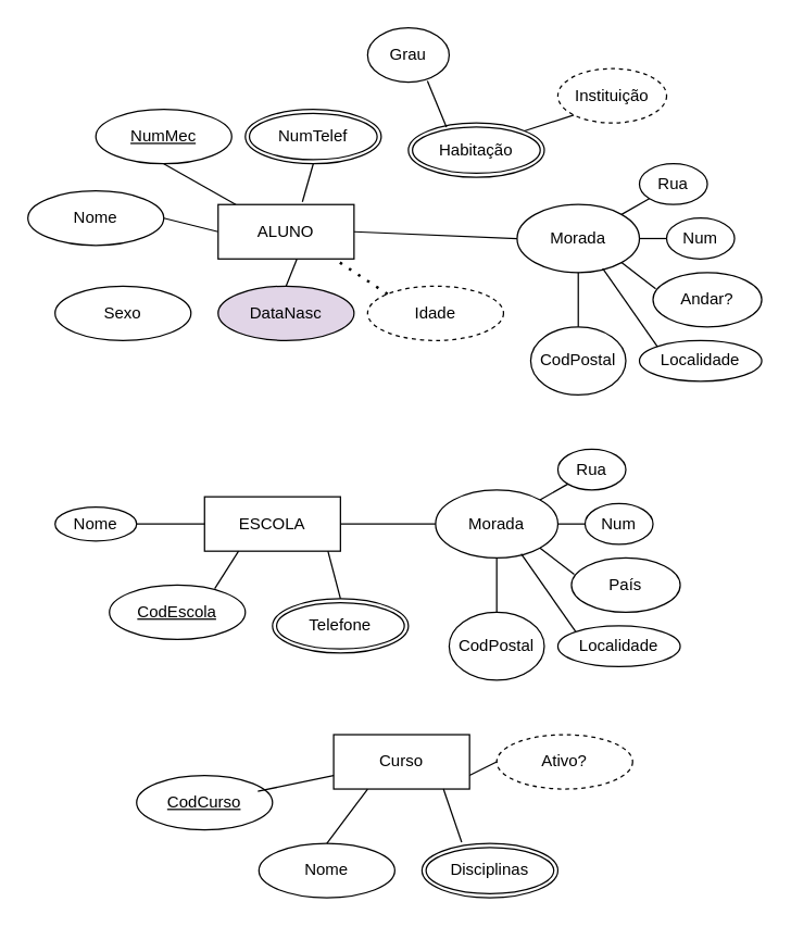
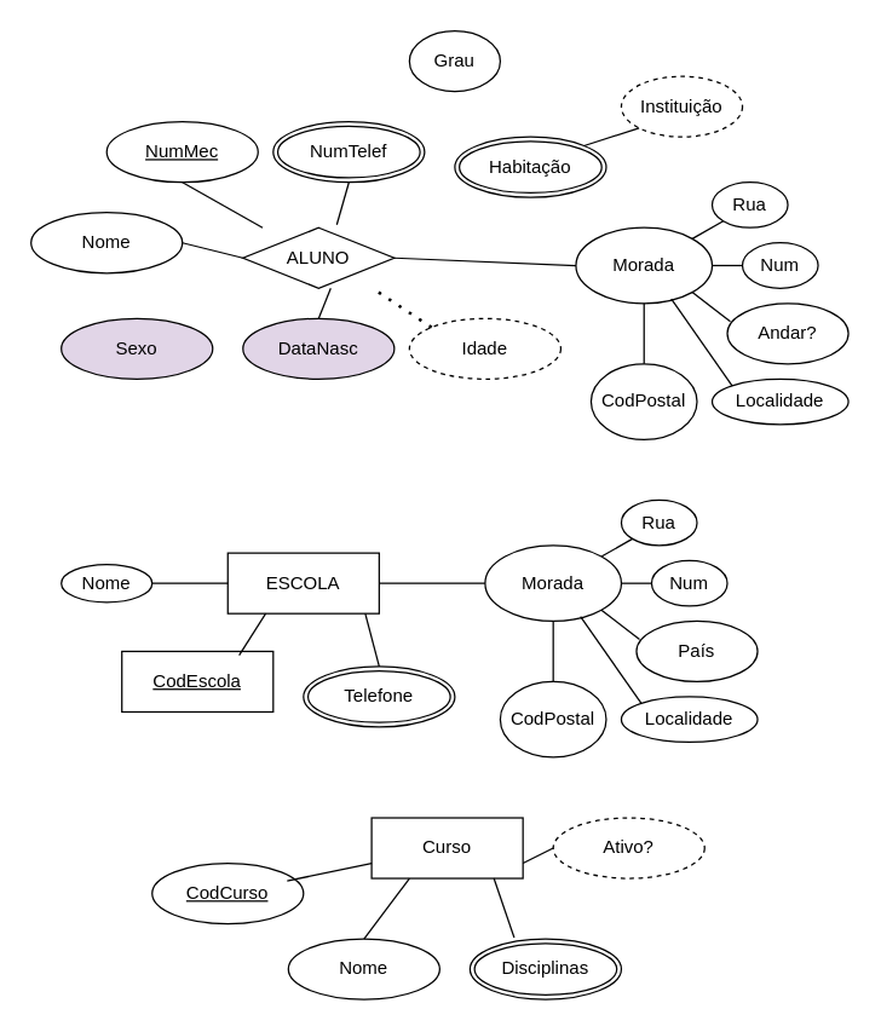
  <mxCell id="0" />
  <mxCell id="1" parent="0" />
  <mxCell id="2" value="Nome" style="ellipse;whiteSpace=wrap;html=1;align=center;" vertex="1" parent="1"><mxGeometry x="20" y="140" width="100" height="40" as="geometry" /></mxCell>
- <mxCell id="3" value="Sexo" style="ellipse;whiteSpace=wrap;html=1;align=center;" vertex="1" parent="1"><mxGeometry x="40" y="210" width="100" height="40" as="geometry" /></mxCell>
+ <mxCell id="3" value="Sexo" style="ellipse;whiteSpace=wrap;html=1;align=center;fillColor=#e1d5e7;" vertex="1" parent="1"><mxGeometry x="40" y="210" width="100" height="40" as="geometry" /></mxCell>
  <mxCell id="4" value="DataNasc" style="ellipse;whiteSpace=wrap;html=1;align=center;fillColor=#e1d5e7;" vertex="1" parent="1"><mxGeometry x="160" y="210" width="100" height="40" as="geometry" /></mxCell>
  <mxCell id="5" value="NumMec" style="ellipse;whiteSpace=wrap;html=1;align=center;fontStyle=4;strokeColor=default;verticalAlign=middle;fontFamily=Helvetica;fontSize=12;fontColor=default;fillColor=default;" vertex="1" parent="1"><mxGeometry x="70" y="80" width="100" height="40" as="geometry" /></mxCell>
  <mxCell id="6" value="" style="endArrow=none;html=1;rounded=0;fontFamily=Helvetica;fontSize=12;fontColor=default;exitX=0.5;exitY=1;exitDx=0;exitDy=0;entryX=0.13;entryY=0;entryDx=0;entryDy=0;entryPerimeter=0;" edge="1" parent="1" source="5" target="9"><mxGeometry width="50" height="50" relative="1" as="geometry"><mxPoint x="235" y="-50" as="sourcePoint" /><mxPoint x="290" y="-100" as="targetPoint" /></mxGeometry></mxCell>
  <mxCell id="7" value="" style="endArrow=none;html=1;rounded=0;fontFamily=Helvetica;fontSize=12;fontColor=default;exitX=1;exitY=0.5;exitDx=0;exitDy=0;entryX=0;entryY=0.5;entryDx=0;entryDy=0;" edge="1" parent="1" source="2" target="9"><mxGeometry width="50" height="50" relative="1" as="geometry"><mxPoint x="260" y="-50" as="sourcePoint" /><mxPoint x="302" y="-102" as="targetPoint" /></mxGeometry></mxCell>
  <mxCell id="8" value="" style="endArrow=none;html=1;rounded=0;fontFamily=Helvetica;fontSize=12;fontColor=default;exitX=0.5;exitY=0;exitDx=0;exitDy=0;entryX=0.58;entryY=1;entryDx=0;entryDy=0;entryPerimeter=0;" edge="1" parent="1" source="4" target="9"><mxGeometry width="50" height="50" relative="1" as="geometry"><mxPoint x="410" y="-40" as="sourcePoint" /><mxPoint x="370" y="-100" as="targetPoint" /></mxGeometry></mxCell>
- <mxCell id="9" value="ALUNO" style="whiteSpace=wrap;html=1;align=center;strokeColor=default;verticalAlign=middle;fontFamily=Helvetica;fontSize=12;fontColor=default;fillColor=default;" vertex="1" parent="1"><mxGeometry x="160" y="150" width="100" height="40" as="geometry" /></mxCell>
+ <mxCell id="9" value="ALUNO" style="rhombus;whiteSpace=wrap;html=1;align=center;strokeColor=default;verticalAlign=middle;fontFamily=Helvetica;fontSize=12;fontColor=default;fillColor=default;" vertex="1" parent="1"><mxGeometry x="160" y="150" width="100" height="40" as="geometry" /></mxCell>
  <mxCell id="10" value="Idade" style="ellipse;whiteSpace=wrap;html=1;align=center;dashed=1;strokeColor=default;verticalAlign=middle;fontFamily=Helvetica;fontSize=12;fontColor=default;fillColor=default;" vertex="1" parent="1"><mxGeometry x="270" y="210" width="100" height="40" as="geometry" /></mxCell>
  <mxCell id="11" value="NumTelef" style="ellipse;shape=doubleEllipse;margin=3;whiteSpace=wrap;html=1;align=center;strokeColor=default;verticalAlign=middle;fontFamily=Helvetica;fontSize=12;fontColor=default;fillColor=default;" vertex="1" parent="1"><mxGeometry x="180" y="80" width="100" height="40" as="geometry" /></mxCell>
  <mxCell id="12" value="" style="endArrow=none;html=1;rounded=0;fontFamily=Helvetica;fontSize=12;fontColor=default;entryX=0.5;entryY=1;entryDx=0;entryDy=0;exitX=0.62;exitY=-0.05;exitDx=0;exitDy=0;exitPerimeter=0;" edge="1" parent="1" source="9" target="11"><mxGeometry width="50" height="50" relative="1" as="geometry"><mxPoint x="230" y="170" as="sourcePoint" /><mxPoint x="280" y="120" as="targetPoint" /></mxGeometry></mxCell>
  <mxCell id="13" value="Habitação" style="ellipse;shape=doubleEllipse;margin=3;whiteSpace=wrap;html=1;align=center;strokeColor=default;verticalAlign=middle;fontFamily=Helvetica;fontSize=12;fontColor=default;fillColor=default;" vertex="1" parent="1"><mxGeometry x="300" y="90" width="100" height="40" as="geometry" /></mxCell>
  <mxCell id="14" value="" style="endArrow=none;dashed=1;html=1;dashPattern=1 3;strokeWidth=2;rounded=0;fontFamily=Helvetica;fontSize=12;fontColor=default;exitX=0;exitY=0;exitDx=0;exitDy=0;entryX=0.87;entryY=1.025;entryDx=0;entryDy=0;entryPerimeter=0;" edge="1" parent="1" source="10" target="9"><mxGeometry width="50" height="50" relative="1" as="geometry"><mxPoint x="280" y="200" as="sourcePoint" /><mxPoint x="330" y="150" as="targetPoint" /></mxGeometry></mxCell>
  <mxCell id="15" value="Morada" style="ellipse;whiteSpace=wrap;html=1;align=center;strokeColor=default;verticalAlign=middle;fontFamily=Helvetica;fontSize=12;fontColor=default;fillColor=default;" vertex="1" parent="1"><mxGeometry x="380" y="150" width="90" height="50" as="geometry" /></mxCell>
  <mxCell id="16" value="Num" style="ellipse;whiteSpace=wrap;html=1;align=center;strokeColor=default;verticalAlign=middle;fontFamily=Helvetica;fontSize=12;fontColor=default;fillColor=default;" vertex="1" parent="1"><mxGeometry x="490" y="160" width="50" height="30" as="geometry" /></mxCell>
  <mxCell id="17" value="Rua" style="ellipse;whiteSpace=wrap;html=1;align=center;strokeColor=default;verticalAlign=middle;fontFamily=Helvetica;fontSize=12;fontColor=default;fillColor=default;" vertex="1" parent="1"><mxGeometry x="470" y="120" width="50" height="30" as="geometry" /></mxCell>
  <mxCell id="18" value="Andar?" style="ellipse;whiteSpace=wrap;html=1;align=center;strokeColor=default;verticalAlign=middle;fontFamily=Helvetica;fontSize=12;fontColor=default;fillColor=default;" vertex="1" parent="1"><mxGeometry x="480" y="200" width="80" height="40" as="geometry" /></mxCell>
  <mxCell id="19" value="Localidade" style="ellipse;whiteSpace=wrap;html=1;align=center;strokeColor=default;verticalAlign=middle;fontFamily=Helvetica;fontSize=12;fontColor=default;fillColor=default;" vertex="1" parent="1"><mxGeometry x="470" y="250" width="90" height="30" as="geometry" /></mxCell>
  <mxCell id="20" value="CodPostal" style="ellipse;whiteSpace=wrap;html=1;align=center;strokeColor=default;verticalAlign=middle;fontFamily=Helvetica;fontSize=12;fontColor=default;fillColor=default;" vertex="1" parent="1"><mxGeometry x="390" y="240" width="70" height="50" as="geometry" /></mxCell>
  <mxCell id="21" value="" style="endArrow=none;html=1;rounded=0;fontFamily=Helvetica;fontSize=12;fontColor=default;exitX=1;exitY=0;exitDx=0;exitDy=0;entryX=0;entryY=1;entryDx=0;entryDy=0;" edge="1" parent="1" source="15" target="17"><mxGeometry width="50" height="50" relative="1" as="geometry"><mxPoint x="430" y="195" as="sourcePoint" /><mxPoint x="480" y="145" as="targetPoint" /></mxGeometry></mxCell>
  <mxCell id="22" value="" style="endArrow=none;html=1;rounded=0;fontFamily=Helvetica;fontSize=12;fontColor=default;entryX=0;entryY=0.5;entryDx=0;entryDy=0;exitX=1;exitY=0.5;exitDx=0;exitDy=0;" edge="1" parent="1" source="15" target="16"><mxGeometry width="50" height="50" relative="1" as="geometry"><mxPoint x="410" y="245" as="sourcePoint" /><mxPoint x="460" y="195" as="targetPoint" /></mxGeometry></mxCell>
  <mxCell id="23" value="" style="endArrow=none;html=1;rounded=0;fontFamily=Helvetica;fontSize=12;fontColor=default;entryX=0.025;entryY=0.3;entryDx=0;entryDy=0;entryPerimeter=0;exitX=1;exitY=1;exitDx=0;exitDy=0;" edge="1" parent="1" source="15" target="18"><mxGeometry width="50" height="50" relative="1" as="geometry"><mxPoint x="420" y="270" as="sourcePoint" /><mxPoint x="470" y="220" as="targetPoint" /></mxGeometry></mxCell>
  <mxCell id="24" value="" style="endArrow=none;html=1;rounded=0;fontFamily=Helvetica;fontSize=12;fontColor=default;entryX=0.5;entryY=1;entryDx=0;entryDy=0;exitX=0.5;exitY=0;exitDx=0;exitDy=0;" edge="1" parent="1" source="20" target="15"><mxGeometry width="50" height="50" relative="1" as="geometry"><mxPoint x="370" y="240" as="sourcePoint" /><mxPoint x="420" y="190" as="targetPoint" /></mxGeometry></mxCell>
  <mxCell id="25" value="" style="endArrow=none;html=1;rounded=0;fontFamily=Helvetica;fontSize=12;fontColor=default;exitX=0;exitY=0;exitDx=0;exitDy=0;entryX=0.7;entryY=0.94;entryDx=0;entryDy=0;entryPerimeter=0;" edge="1" parent="1" source="19" target="15"><mxGeometry width="50" height="50" relative="1" as="geometry"><mxPoint x="420" y="280" as="sourcePoint" /><mxPoint x="470" y="230" as="targetPoint" /></mxGeometry></mxCell>
  <mxCell id="26" value="Instituição" style="ellipse;whiteSpace=wrap;html=1;align=center;strokeColor=default;verticalAlign=middle;fontFamily=Helvetica;fontSize=12;fontColor=default;fillColor=default;dashed=1;" vertex="1" parent="1"><mxGeometry x="410" y="50" width="80" height="40" as="geometry" /></mxCell>
  <mxCell id="27" value="Grau" style="ellipse;whiteSpace=wrap;html=1;align=center;strokeColor=default;verticalAlign=middle;fontFamily=Helvetica;fontSize=12;fontColor=default;fillColor=default;" vertex="1" parent="1"><mxGeometry x="270" y="20" width="60" height="40" as="geometry" /></mxCell>
- <mxCell id="28" value="" style="endArrow=none;html=1;rounded=0;fontFamily=Helvetica;fontSize=12;fontColor=default;exitX=0.28;exitY=0.075;exitDx=0;exitDy=0;exitPerimeter=0;entryX=0.733;entryY=0.975;entryDx=0;entryDy=0;entryPerimeter=0;" edge="1" parent="1" source="13" target="27"><mxGeometry width="50" height="50" relative="1" as="geometry"><mxPoint x="270" y="120" as="sourcePoint" /><mxPoint x="320" y="70" as="targetPoint" /></mxGeometry></mxCell>
  <mxCell id="29" value="" style="endArrow=none;html=1;rounded=0;fontFamily=Helvetica;fontSize=12;fontColor=default;entryX=0;entryY=1;entryDx=0;entryDy=0;exitX=1;exitY=0;exitDx=0;exitDy=0;" edge="1" parent="1" source="13" target="26"><mxGeometry width="50" height="50" relative="1" as="geometry"><mxPoint x="360" y="150" as="sourcePoint" /><mxPoint x="410" y="100" as="targetPoint" /></mxGeometry></mxCell>
  <mxCell id="30" value="" style="endArrow=none;html=1;rounded=0;fontFamily=Helvetica;fontSize=12;fontColor=default;exitX=1;exitY=0.5;exitDx=0;exitDy=0;entryX=0;entryY=0.5;entryDx=0;entryDy=0;" edge="1" parent="1" source="9" target="15"><mxGeometry width="50" height="50" relative="1" as="geometry"><mxPoint x="280" y="200" as="sourcePoint" /><mxPoint x="330" y="150" as="targetPoint" /></mxGeometry></mxCell>
  <mxCell id="31" value="ESCOLA" style="whiteSpace=wrap;html=1;align=center;strokeColor=default;verticalAlign=middle;fontFamily=Helvetica;fontSize=12;fontColor=default;fillColor=default;" vertex="1" parent="1"><mxGeometry x="150" y="365" width="100" height="40" as="geometry" /></mxCell>
- <mxCell id="32" value="CodEscola" style="ellipse;whiteSpace=wrap;html=1;align=center;fontStyle=4;strokeColor=default;verticalAlign=middle;fontFamily=Helvetica;fontSize=12;fontColor=default;fillColor=default;" vertex="1" parent="1"><mxGeometry x="80" y="430" width="100" height="40" as="geometry" /></mxCell>
+ <mxCell id="32" value="CodEscola" style="whiteSpace=wrap;html=1;align=center;fontStyle=4;strokeColor=default;verticalAlign=middle;fontFamily=Helvetica;fontSize=12;fontColor=default;fillColor=default;rounded=0;" vertex="1" parent="1"><mxGeometry x="80" y="430" width="100" height="40" as="geometry" /></mxCell>
  <mxCell id="33" value="Nome" style="ellipse;whiteSpace=wrap;html=1;align=center;strokeColor=default;verticalAlign=middle;fontFamily=Helvetica;fontSize=12;fontColor=default;fillColor=default;" vertex="1" parent="1"><mxGeometry x="40" y="372.5" width="60" height="25" as="geometry" /></mxCell>
  <mxCell id="34" value="Telefone" style="ellipse;shape=doubleEllipse;margin=3;whiteSpace=wrap;html=1;align=center;strokeColor=default;verticalAlign=middle;fontFamily=Helvetica;fontSize=12;fontColor=default;fillColor=default;" vertex="1" parent="1"><mxGeometry x="200" y="440" width="100" height="40" as="geometry" /></mxCell>
  <mxCell id="35" value="Morada" style="ellipse;whiteSpace=wrap;html=1;align=center;strokeColor=default;verticalAlign=middle;fontFamily=Helvetica;fontSize=12;fontColor=default;fillColor=default;" vertex="1" parent="1"><mxGeometry x="320" y="360" width="90" height="50" as="geometry" /></mxCell>
  <mxCell id="36" value="Num" style="ellipse;whiteSpace=wrap;html=1;align=center;strokeColor=default;verticalAlign=middle;fontFamily=Helvetica;fontSize=12;fontColor=default;fillColor=default;" vertex="1" parent="1"><mxGeometry x="430" y="370" width="50" height="30" as="geometry" /></mxCell>
  <mxCell id="37" value="Rua" style="ellipse;whiteSpace=wrap;html=1;align=center;strokeColor=default;verticalAlign=middle;fontFamily=Helvetica;fontSize=12;fontColor=default;fillColor=default;" vertex="1" parent="1"><mxGeometry x="410" y="330" width="50" height="30" as="geometry" /></mxCell>
  <mxCell id="38" value="País" style="ellipse;whiteSpace=wrap;html=1;align=center;strokeColor=default;verticalAlign=middle;fontFamily=Helvetica;fontSize=12;fontColor=default;fillColor=default;" vertex="1" parent="1"><mxGeometry x="420" y="410" width="80" height="40" as="geometry" /></mxCell>
  <mxCell id="39" value="Localidade" style="ellipse;whiteSpace=wrap;html=1;align=center;strokeColor=default;verticalAlign=middle;fontFamily=Helvetica;fontSize=12;fontColor=default;fillColor=default;" vertex="1" parent="1"><mxGeometry x="410" y="460" width="90" height="30" as="geometry" /></mxCell>
  <mxCell id="40" value="CodPostal" style="ellipse;whiteSpace=wrap;html=1;align=center;strokeColor=default;verticalAlign=middle;fontFamily=Helvetica;fontSize=12;fontColor=default;fillColor=default;" vertex="1" parent="1"><mxGeometry x="330" y="450" width="70" height="50" as="geometry" /></mxCell>
  <mxCell id="41" value="" style="endArrow=none;html=1;rounded=0;fontFamily=Helvetica;fontSize=12;fontColor=default;exitX=1;exitY=0;exitDx=0;exitDy=0;entryX=0;entryY=1;entryDx=0;entryDy=0;" edge="1" parent="1" source="35" target="37"><mxGeometry width="50" height="50" relative="1" as="geometry"><mxPoint x="370" y="405" as="sourcePoint" /><mxPoint x="420" y="355" as="targetPoint" /></mxGeometry></mxCell>
  <mxCell id="42" value="" style="endArrow=none;html=1;rounded=0;fontFamily=Helvetica;fontSize=12;fontColor=default;entryX=0;entryY=0.5;entryDx=0;entryDy=0;exitX=1;exitY=0.5;exitDx=0;exitDy=0;" edge="1" parent="1" source="35" target="36"><mxGeometry width="50" height="50" relative="1" as="geometry"><mxPoint x="350" y="455" as="sourcePoint" /><mxPoint x="400" y="405" as="targetPoint" /></mxGeometry></mxCell>
  <mxCell id="43" value="" style="endArrow=none;html=1;rounded=0;fontFamily=Helvetica;fontSize=12;fontColor=default;entryX=0.025;entryY=0.3;entryDx=0;entryDy=0;entryPerimeter=0;exitX=1;exitY=1;exitDx=0;exitDy=0;" edge="1" parent="1" source="35" target="38"><mxGeometry width="50" height="50" relative="1" as="geometry"><mxPoint x="360" y="480" as="sourcePoint" /><mxPoint x="410" y="430" as="targetPoint" /></mxGeometry></mxCell>
  <mxCell id="44" value="" style="endArrow=none;html=1;rounded=0;fontFamily=Helvetica;fontSize=12;fontColor=default;entryX=0.5;entryY=1;entryDx=0;entryDy=0;exitX=0.5;exitY=0;exitDx=0;exitDy=0;" edge="1" parent="1" source="40" target="35"><mxGeometry width="50" height="50" relative="1" as="geometry"><mxPoint x="310" y="450" as="sourcePoint" /><mxPoint x="360" y="400" as="targetPoint" /></mxGeometry></mxCell>
  <mxCell id="45" value="" style="endArrow=none;html=1;rounded=0;fontFamily=Helvetica;fontSize=12;fontColor=default;exitX=0;exitY=0;exitDx=0;exitDy=0;entryX=0.7;entryY=0.94;entryDx=0;entryDy=0;entryPerimeter=0;" edge="1" parent="1" source="39" target="35"><mxGeometry width="50" height="50" relative="1" as="geometry"><mxPoint x="360" y="490" as="sourcePoint" /><mxPoint x="410" y="440" as="targetPoint" /></mxGeometry></mxCell>
  <mxCell id="46" value="" style="endArrow=none;html=1;rounded=0;fontFamily=Helvetica;fontSize=12;fontColor=default;entryX=0;entryY=0.5;entryDx=0;entryDy=0;exitX=1;exitY=0.5;exitDx=0;exitDy=0;" edge="1" parent="1" source="31" target="35"><mxGeometry width="50" height="50" relative="1" as="geometry"><mxPoint x="180" y="370" as="sourcePoint" /><mxPoint x="230" y="320" as="targetPoint" /></mxGeometry></mxCell>
  <mxCell id="47" value="" style="endArrow=none;html=1;rounded=0;fontFamily=Helvetica;fontSize=12;fontColor=default;exitX=0.5;exitY=0;exitDx=0;exitDy=0;entryX=0.908;entryY=1;entryDx=0;entryDy=0;entryPerimeter=0;" edge="1" parent="1" source="34" target="31"><mxGeometry width="50" height="50" relative="1" as="geometry"><mxPoint x="180" y="370" as="sourcePoint" /><mxPoint x="230" y="320" as="targetPoint" /></mxGeometry></mxCell>
  <mxCell id="48" value="" style="endArrow=none;html=1;rounded=0;fontFamily=Helvetica;fontSize=12;fontColor=default;exitX=0;exitY=0.5;exitDx=0;exitDy=0;entryX=1;entryY=0.5;entryDx=0;entryDy=0;" edge="1" parent="1" source="31" target="33"><mxGeometry width="50" height="50" relative="1" as="geometry"><mxPoint x="180" y="370" as="sourcePoint" /><mxPoint x="220" y="340" as="targetPoint" /></mxGeometry></mxCell>
  <mxCell id="49" value="" style="endArrow=none;html=1;rounded=0;fontFamily=Helvetica;fontSize=12;fontColor=default;exitX=0.25;exitY=1;exitDx=0;exitDy=0;entryX=0.775;entryY=0.063;entryDx=0;entryDy=0;entryPerimeter=0;" edge="1" parent="1" source="31" target="32"><mxGeometry width="50" height="50" relative="1" as="geometry"><mxPoint x="180" y="370" as="sourcePoint" /><mxPoint x="230" y="320" as="targetPoint" /></mxGeometry></mxCell>
  <mxCell id="50" value="Curso" style="whiteSpace=wrap;html=1;align=center;strokeColor=default;verticalAlign=middle;fontFamily=Helvetica;fontSize=12;fontColor=default;fillColor=default;" vertex="1" parent="1"><mxGeometry x="245" y="540" width="100" height="40" as="geometry" /></mxCell>
  <mxCell id="51" value="CodCurso" style="ellipse;whiteSpace=wrap;html=1;align=center;fontStyle=4;strokeColor=default;verticalAlign=middle;fontFamily=Helvetica;fontSize=12;fontColor=default;fillColor=default;" vertex="1" parent="1"><mxGeometry x="100" y="570" width="100" height="40" as="geometry" /></mxCell>
  <mxCell id="52" value="Nome" style="ellipse;whiteSpace=wrap;html=1;align=center;strokeColor=default;verticalAlign=middle;fontFamily=Helvetica;fontSize=12;fontColor=default;fillColor=default;" vertex="1" parent="1"><mxGeometry x="190" y="620" width="100" height="40" as="geometry" /></mxCell>
  <mxCell id="53" value="Disciplinas" style="ellipse;shape=doubleEllipse;margin=3;whiteSpace=wrap;html=1;align=center;strokeColor=default;verticalAlign=middle;fontFamily=Helvetica;fontSize=12;fontColor=default;fillColor=default;" vertex="1" parent="1"><mxGeometry x="310" y="620" width="100" height="40" as="geometry" /></mxCell>
  <mxCell id="54" value="Ativo?" style="ellipse;whiteSpace=wrap;html=1;align=center;dashed=1;strokeColor=default;verticalAlign=middle;fontFamily=Helvetica;fontSize=12;fontColor=default;fillColor=default;" vertex="1" parent="1"><mxGeometry x="365" y="540" width="100" height="40" as="geometry" /></mxCell>
  <mxCell id="55" value="" style="endArrow=none;html=1;rounded=0;fontFamily=Helvetica;fontSize=12;fontColor=default;entryX=0;entryY=0.75;entryDx=0;entryDy=0;exitX=0.892;exitY=0.292;exitDx=0;exitDy=0;exitPerimeter=0;" edge="1" parent="1" source="51" target="50"><mxGeometry width="50" height="50" relative="1" as="geometry"><mxPoint x="250" y="650" as="sourcePoint" /><mxPoint x="300" y="600" as="targetPoint" /></mxGeometry></mxCell>
  <mxCell id="56" value="" style="endArrow=none;html=1;rounded=0;fontFamily=Helvetica;fontSize=12;fontColor=default;entryX=0.25;entryY=1;entryDx=0;entryDy=0;exitX=0.5;exitY=0;exitDx=0;exitDy=0;" edge="1" parent="1" source="52" target="50"><mxGeometry width="50" height="50" relative="1" as="geometry"><mxPoint x="250" y="650" as="sourcePoint" /><mxPoint x="300" y="600" as="targetPoint" /></mxGeometry></mxCell>
  <mxCell id="57" value="" style="endArrow=none;html=1;rounded=0;fontFamily=Helvetica;fontSize=12;fontColor=default;entryX=0.808;entryY=1;entryDx=0;entryDy=0;entryPerimeter=0;exitX=0.292;exitY=-0.021;exitDx=0;exitDy=0;exitPerimeter=0;" edge="1" parent="1" source="53" target="50"><mxGeometry width="50" height="50" relative="1" as="geometry"><mxPoint x="250" y="650" as="sourcePoint" /><mxPoint x="300" y="600" as="targetPoint" /></mxGeometry></mxCell>
  <mxCell id="58" value="" style="endArrow=none;html=1;rounded=0;fontFamily=Helvetica;fontSize=12;fontColor=default;entryX=1;entryY=0.75;entryDx=0;entryDy=0;exitX=0;exitY=0.5;exitDx=0;exitDy=0;" edge="1" parent="1" source="54" target="50"><mxGeometry width="50" height="50" relative="1" as="geometry"><mxPoint x="250" y="650" as="sourcePoint" /><mxPoint x="300" y="600" as="targetPoint" /></mxGeometry></mxCell>
